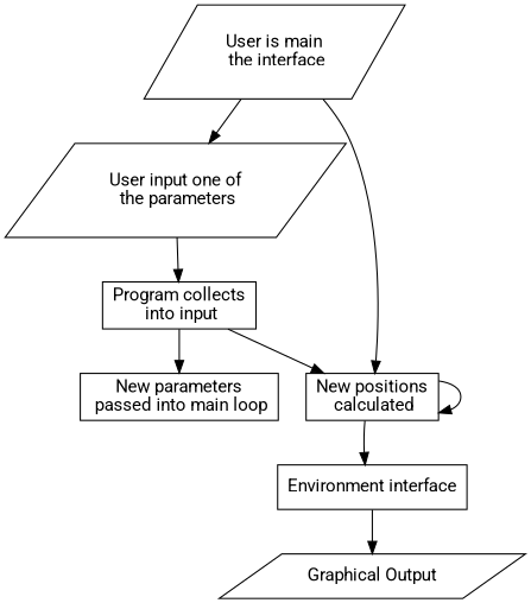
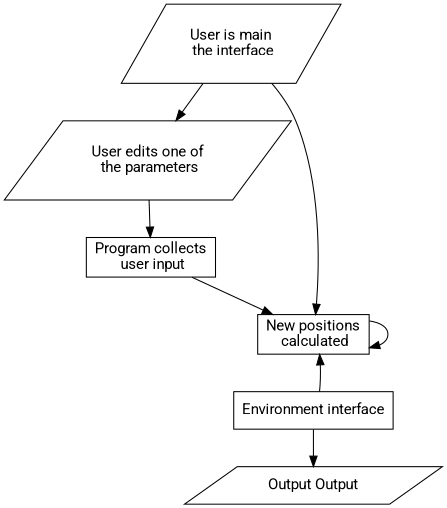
  digraph {
    autosize=false
    fontname=Roboto
    node [fontname=Roboto shape=box]
    edge [fontname=Roboto]
    n1 [label="User is main\n the interface" shape=parallelogram]
-   n2 [label="User input one of\n the parameters" shape=parallelogram]
+   n2 [label="User edits one of\n the parameters" shape=parallelogram]
    n3 [label="New positions\n calculated"]
-   n4 [label="Program collects\n into input"]
+   n4 [label="Program collects\n user input"]
    n5 [label="Environment interface"]
-   n6 [label="New parameters\n passed into main loop"]
-   n7 [label="Graphical Output" shape=parallelogram]
+   n7 [label="Output Output" shape=parallelogram]
    n1 -> n2
    n1 -> n3
    n2 -> n4
    n3 -> n3
-   n3 -> n5
+   n5 -> n3
    n4 -> n3
-   n4 -> n6
    n5 -> n7
  }
